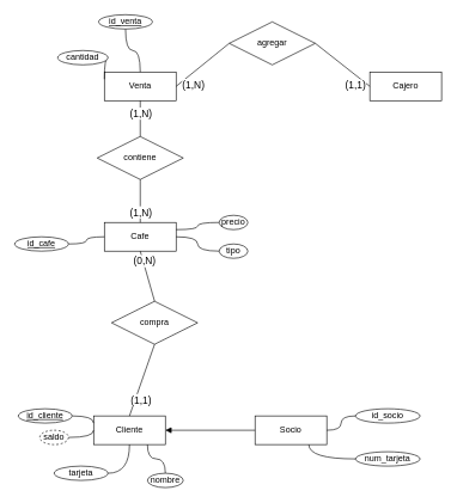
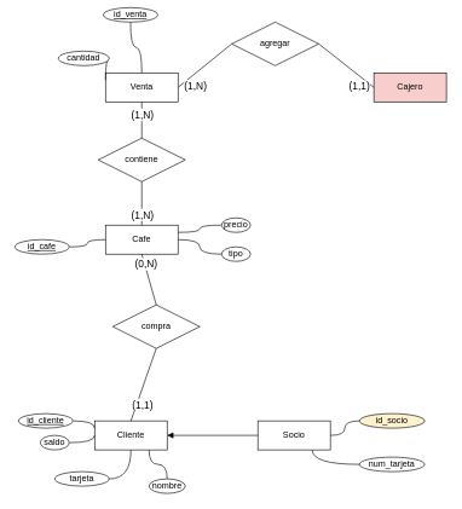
  <mxCell id="0" />
  <mxCell id="1" parent="0" />
  <mxCell id="2" value="Venta" style="whiteSpace=wrap;html=1;align=center;" vertex="1" parent="1"><mxGeometry x="145" y="100" width="100" height="40" as="geometry" /></mxCell>
  <mxCell id="3" value="Socio" style="whiteSpace=wrap;html=1;align=center;" vertex="1" parent="1"><mxGeometry x="355" y="580" width="100" height="40" as="geometry" /></mxCell>
- <mxCell id="4" value="Cajero" style="whiteSpace=wrap;html=1;align=center;" vertex="1" parent="1"><mxGeometry x="515" y="100" width="100" height="40" as="geometry" /></mxCell>
+ <mxCell id="4" value="Cajero" style="whiteSpace=wrap;html=1;align=center;fillColor=#f8cecc;" vertex="1" parent="1"><mxGeometry x="515" y="100" width="100" height="40" as="geometry" /></mxCell>
  <mxCell id="5" value="Cafe" style="whiteSpace=wrap;html=1;align=center;" vertex="1" parent="1"><mxGeometry x="145" y="310" width="100" height="40" as="geometry" /></mxCell>
  <mxCell id="6" value="contiene" style="shape=rhombus;perimeter=rhombusPerimeter;whiteSpace=wrap;html=1;align=center;" vertex="1" parent="1"><mxGeometry x="135" y="190" width="120" height="60" as="geometry" /></mxCell>
  <mxCell id="7" value="" style="endArrow=none;html=1;rounded=0;entryX=0.5;entryY=1;entryDx=0;entryDy=0;exitX=0.5;exitY=0;exitDx=0;exitDy=0;" edge="1" parent="1" source="5" target="6"><mxGeometry width="50" height="50" relative="1" as="geometry"><mxPoint x="305" y="290" as="sourcePoint" /><mxPoint x="355" y="240" as="targetPoint" /></mxGeometry></mxCell>
  <mxCell id="8" value="" style="endArrow=none;html=1;rounded=0;entryX=0.5;entryY=1;entryDx=0;entryDy=0;exitX=0.5;exitY=0;exitDx=0;exitDy=0;" edge="1" parent="1" source="6" target="2"><mxGeometry width="50" height="50" relative="1" as="geometry"><mxPoint x="205" y="220" as="sourcePoint" /><mxPoint x="205" y="160" as="targetPoint" /></mxGeometry></mxCell>
  <mxCell id="9" value="agregar" style="shape=rhombus;perimeter=rhombusPerimeter;whiteSpace=wrap;html=1;align=center;" vertex="1" parent="1"><mxGeometry x="319" y="30" width="120" height="60" as="geometry" /></mxCell>
  <mxCell id="10" value="" style="endArrow=none;html=1;rounded=0;entryX=1;entryY=0.5;entryDx=0;entryDy=0;exitX=0;exitY=0.5;exitDx=0;exitDy=0;" edge="1" parent="1" source="9" target="2"><mxGeometry width="50" height="50" relative="1" as="geometry"><mxPoint x="205" y="200" as="sourcePoint" /><mxPoint x="205" y="150" as="targetPoint" /></mxGeometry></mxCell>
  <mxCell id="11" value="" style="endArrow=none;html=1;rounded=0;exitX=0;exitY=0.5;exitDx=0;exitDy=0;entryX=1;entryY=0.5;entryDx=0;entryDy=0;" edge="1" parent="1" source="4" target="9"><mxGeometry width="50" height="50" relative="1" as="geometry"><mxPoint x="465" y="130" as="sourcePoint" /><mxPoint x="425" y="120" as="targetPoint" /></mxGeometry></mxCell>
  <mxCell id="12" value="Cliente" style="whiteSpace=wrap;html=1;align=center;" vertex="1" parent="1"><mxGeometry x="130" y="580" width="100" height="40" as="geometry" /></mxCell>
  <mxCell id="13" value="" style="endArrow=block;html=1;rounded=0;entryX=1;entryY=0.5;entryDx=0;entryDy=0;exitX=0;exitY=0.5;exitDx=0;exitDy=0;endFill=1;" edge="1" parent="1" source="3" target="12"><mxGeometry width="50" height="50" relative="1" as="geometry"><mxPoint x="205" y="630" as="sourcePoint" /><mxPoint x="205" y="750" as="targetPoint" /></mxGeometry></mxCell>
  <mxCell id="14" style="edgeStyle=orthogonalEdgeStyle;curved=1;rounded=0;orthogonalLoop=1;jettySize=auto;html=1;exitX=0.5;exitY=0;exitDx=0;exitDy=0;entryX=0.75;entryY=1;entryDx=0;entryDy=0;endArrow=none;endFill=0;" edge="1" parent="1" source="15" target="12"><mxGeometry relative="1" as="geometry" /></mxCell>
  <mxCell id="15" value="nombre" style="ellipse;whiteSpace=wrap;html=1;align=center;" vertex="1" parent="1"><mxGeometry x="205" y="660" width="50" height="20" as="geometry" /></mxCell>
  <mxCell id="16" style="edgeStyle=orthogonalEdgeStyle;curved=1;rounded=0;orthogonalLoop=1;jettySize=auto;html=1;exitX=1;exitY=0.5;exitDx=0;exitDy=0;entryX=0;entryY=0.5;entryDx=0;entryDy=0;endArrow=none;endFill=0;" edge="1" parent="1" source="17" target="12"><mxGeometry relative="1" as="geometry" /></mxCell>
- <mxCell id="17" value="saldo" style="ellipse;whiteSpace=wrap;html=1;align=center;dashed=1;" vertex="1" parent="1"><mxGeometry x="55" y="600" width="40" height="20" as="geometry" /></mxCell>
+ <mxCell id="17" value="saldo" style="ellipse;whiteSpace=wrap;html=1;align=center;" vertex="1" parent="1"><mxGeometry x="55" y="600" width="40" height="20" as="geometry" /></mxCell>
  <mxCell id="18" style="edgeStyle=orthogonalEdgeStyle;rounded=0;orthogonalLoop=1;jettySize=auto;html=1;exitX=1;exitY=0.5;exitDx=0;exitDy=0;entryX=0;entryY=0.25;entryDx=0;entryDy=0;endArrow=none;endFill=0;curved=1;" edge="1" parent="1" source="19" target="12"><mxGeometry relative="1" as="geometry" /></mxCell>
  <mxCell id="19" value="id_cliente" style="ellipse;whiteSpace=wrap;html=1;align=center;fontStyle=4" vertex="1" parent="1"><mxGeometry x="25" y="570" width="75" height="20" as="geometry" /></mxCell>
  <mxCell id="20" style="edgeStyle=orthogonalEdgeStyle;curved=1;rounded=0;orthogonalLoop=1;jettySize=auto;html=1;exitX=0;exitY=0.5;exitDx=0;exitDy=0;entryX=0.75;entryY=1;entryDx=0;entryDy=0;endArrow=none;endFill=0;" edge="1" parent="1" source="21" target="3"><mxGeometry relative="1" as="geometry" /></mxCell>
  <mxCell id="21" value="num_tarjeta" style="ellipse;whiteSpace=wrap;html=1;align=center;" vertex="1" parent="1"><mxGeometry x="495" y="630" width="90" height="20" as="geometry" /></mxCell>
  <mxCell id="22" value="compra" style="shape=rhombus;perimeter=rhombusPerimeter;whiteSpace=wrap;html=1;align=center;" vertex="1" parent="1"><mxGeometry x="155" y="420" width="120" height="60" as="geometry" /></mxCell>
  <mxCell id="23" value="" style="endArrow=none;html=1;rounded=0;entryX=0.5;entryY=1;entryDx=0;entryDy=0;exitX=0.5;exitY=0;exitDx=0;exitDy=0;" edge="1" parent="1" target="22" source="12"><mxGeometry width="50" height="50" relative="1" as="geometry"><mxPoint x="295" y="610" as="sourcePoint" /><mxPoint x="295" y="550" as="targetPoint" /></mxGeometry></mxCell>
  <mxCell id="24" value="" style="endArrow=none;html=1;rounded=0;entryX=0.5;entryY=1;entryDx=0;entryDy=0;exitX=0.5;exitY=0;exitDx=0;exitDy=0;" edge="1" parent="1" source="22" target="5"><mxGeometry width="50" height="50" relative="1" as="geometry"><mxPoint x="305" y="430" as="sourcePoint" /><mxPoint x="295" y="350" as="targetPoint" /></mxGeometry></mxCell>
  <mxCell id="25" value="(0,N)" style="edgeLabel;html=1;align=center;verticalAlign=middle;resizable=0;points=[];fontSize=14;" vertex="1" connectable="0" parent="24"><mxGeometry x="0.584" y="-1" relative="1" as="geometry"><mxPoint as="offset" /></mxGeometry></mxCell>
  <mxCell id="26" value="(1,1)" style="edgeLabel;html=1;align=center;verticalAlign=middle;resizable=0;points=[];fontSize=14;" vertex="1" connectable="0" parent="1"><mxGeometry x="494" y="118.998" as="geometry" /></mxCell>
  <mxCell id="27" style="edgeStyle=orthogonalEdgeStyle;curved=1;rounded=0;orthogonalLoop=1;jettySize=auto;html=1;exitX=0;exitY=0.5;exitDx=0;exitDy=0;entryX=1;entryY=0.25;entryDx=0;entryDy=0;fontSize=14;endArrow=none;endFill=0;" edge="1" parent="1" source="28" target="5"><mxGeometry relative="1" as="geometry" /></mxCell>
  <mxCell id="28" value="precio" style="ellipse;whiteSpace=wrap;html=1;align=center;" vertex="1" parent="1"><mxGeometry x="305" y="300" width="40" height="20" as="geometry" /></mxCell>
  <mxCell id="29" style="edgeStyle=orthogonalEdgeStyle;curved=1;rounded=0;orthogonalLoop=1;jettySize=auto;html=1;exitX=0;exitY=0.5;exitDx=0;exitDy=0;entryX=1;entryY=0.5;entryDx=0;entryDy=0;fontSize=14;endArrow=none;endFill=0;" edge="1" parent="1" source="30" target="5"><mxGeometry relative="1" as="geometry" /></mxCell>
  <mxCell id="30" value="tipo" style="ellipse;whiteSpace=wrap;html=1;align=center;" vertex="1" parent="1"><mxGeometry x="305" y="340" width="40" height="20" as="geometry" /></mxCell>
  <mxCell id="31" value="(1,N)" style="edgeLabel;html=1;align=center;verticalAlign=middle;resizable=0;points=[];fontSize=14;" vertex="1" connectable="0" parent="1"><mxGeometry x="212" y="367.167" as="geometry"><mxPoint x="-17" y="-72" as="offset" /></mxGeometry></mxCell>
  <mxCell id="32" value="(1,N)" style="edgeLabel;html=1;align=center;verticalAlign=middle;resizable=0;points=[];fontSize=14;" vertex="1" connectable="0" parent="1"><mxGeometry x="212" y="229.997" as="geometry"><mxPoint x="-17" y="-72" as="offset" /></mxGeometry></mxCell>
  <mxCell id="33" value="(1,N)" style="edgeLabel;html=1;align=center;verticalAlign=middle;resizable=0;points=[];fontSize=14;" vertex="1" connectable="0" parent="1"><mxGeometry x="285" y="189.997" as="geometry"><mxPoint x="-17" y="-72" as="offset" /></mxGeometry></mxCell>
  <mxCell id="34" style="edgeStyle=orthogonalEdgeStyle;curved=1;rounded=0;orthogonalLoop=1;jettySize=auto;html=1;exitX=0.5;exitY=1;exitDx=0;exitDy=0;entryX=0.5;entryY=0;entryDx=0;entryDy=0;fontSize=14;endArrow=none;endFill=0;" edge="1" parent="1" source="35" target="2"><mxGeometry relative="1" as="geometry" /></mxCell>
- <mxCell id="35" value="id_venta" style="ellipse;whiteSpace=wrap;html=1;align=center;fontStyle=4" vertex="1" parent="1"><mxGeometry x="137" y="20" width="75" height="20" as="geometry" /></mxCell>
+ <mxCell id="35" value="id_venta" style="ellipse;whiteSpace=wrap;html=1;align=center;fontStyle=4" vertex="1" parent="1"><mxGeometry x="142" y="10" width="75" height="20" as="geometry" /></mxCell>
  <mxCell id="36" style="edgeStyle=orthogonalEdgeStyle;curved=1;rounded=0;orthogonalLoop=1;jettySize=auto;html=1;exitX=1;exitY=0.5;exitDx=0;exitDy=0;entryX=0;entryY=0.25;entryDx=0;entryDy=0;fontSize=14;endArrow=none;endFill=0;" edge="1" parent="1" source="37" target="2"><mxGeometry relative="1" as="geometry" /></mxCell>
  <mxCell id="37" value="cantidad" style="ellipse;whiteSpace=wrap;html=1;align=center;" vertex="1" parent="1"><mxGeometry x="80" y="70" width="70" height="20" as="geometry" /></mxCell>
  <mxCell id="38" value="(1,1)" style="edgeLabel;html=1;align=center;verticalAlign=middle;resizable=0;points=[];fontSize=14;" vertex="1" connectable="0" parent="1"><mxGeometry x="212" y="629.997" as="geometry"><mxPoint x="-17" y="-72" as="offset" /></mxGeometry></mxCell>
  <mxCell id="39" style="edgeStyle=orthogonalEdgeStyle;curved=1;rounded=0;orthogonalLoop=1;jettySize=auto;html=1;exitX=1;exitY=0.5;exitDx=0;exitDy=0;entryX=0.5;entryY=1;entryDx=0;entryDy=0;fontSize=14;endArrow=none;endFill=0;" edge="1" parent="1" source="40" target="12"><mxGeometry relative="1" as="geometry" /></mxCell>
  <mxCell id="40" value="tarjeta" style="ellipse;whiteSpace=wrap;html=1;align=center;" vertex="1" parent="1"><mxGeometry x="75" y="650" width="75" height="20" as="geometry" /></mxCell>
  <mxCell id="41" style="edgeStyle=orthogonalEdgeStyle;curved=1;rounded=0;orthogonalLoop=1;jettySize=auto;html=1;exitX=1;exitY=0.5;exitDx=0;exitDy=0;entryX=0;entryY=0.5;entryDx=0;entryDy=0;fontSize=14;endArrow=none;endFill=0;" edge="1" parent="1" source="42" target="5"><mxGeometry relative="1" as="geometry" /></mxCell>
  <mxCell id="42" value="id_cafe" style="ellipse;whiteSpace=wrap;html=1;align=center;fontStyle=4" vertex="1" parent="1"><mxGeometry x="20" y="330" width="75" height="20" as="geometry" /></mxCell>
  <mxCell id="43" style="edgeStyle=orthogonalEdgeStyle;curved=1;rounded=0;orthogonalLoop=1;jettySize=auto;html=1;exitX=0;exitY=0.5;exitDx=0;exitDy=0;entryX=1;entryY=0.5;entryDx=0;entryDy=0;fontSize=14;endArrow=none;endFill=0;" edge="1" parent="1" source="44" target="3"><mxGeometry relative="1" as="geometry" /></mxCell>
- <mxCell id="44" value="id_socio" style="ellipse;whiteSpace=wrap;html=1;align=center;" vertex="1" parent="1"><mxGeometry x="495" y="570" width="90" height="20" as="geometry" /></mxCell>
+ <mxCell id="44" value="id_socio" style="ellipse;whiteSpace=wrap;html=1;align=center;fillColor=#fff2cc;" vertex="1" parent="1"><mxGeometry x="495" y="570" width="90" height="20" as="geometry" /></mxCell>
